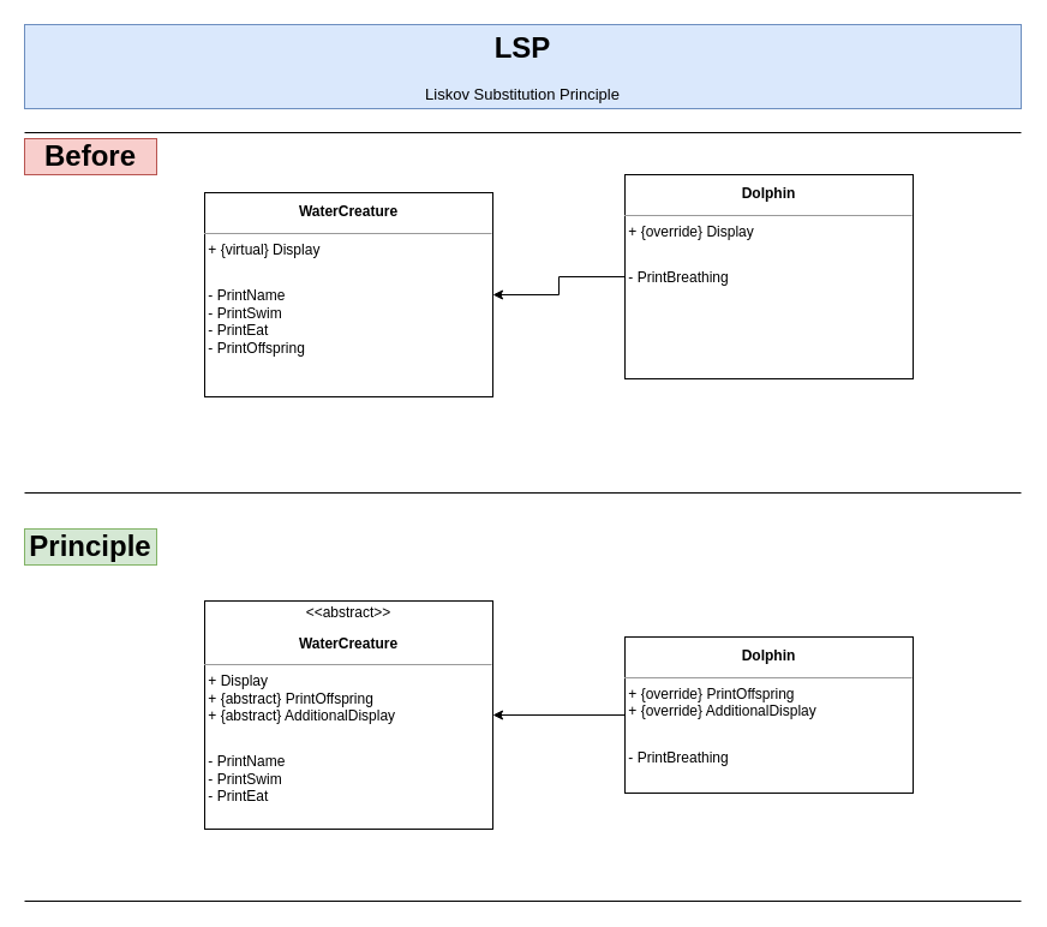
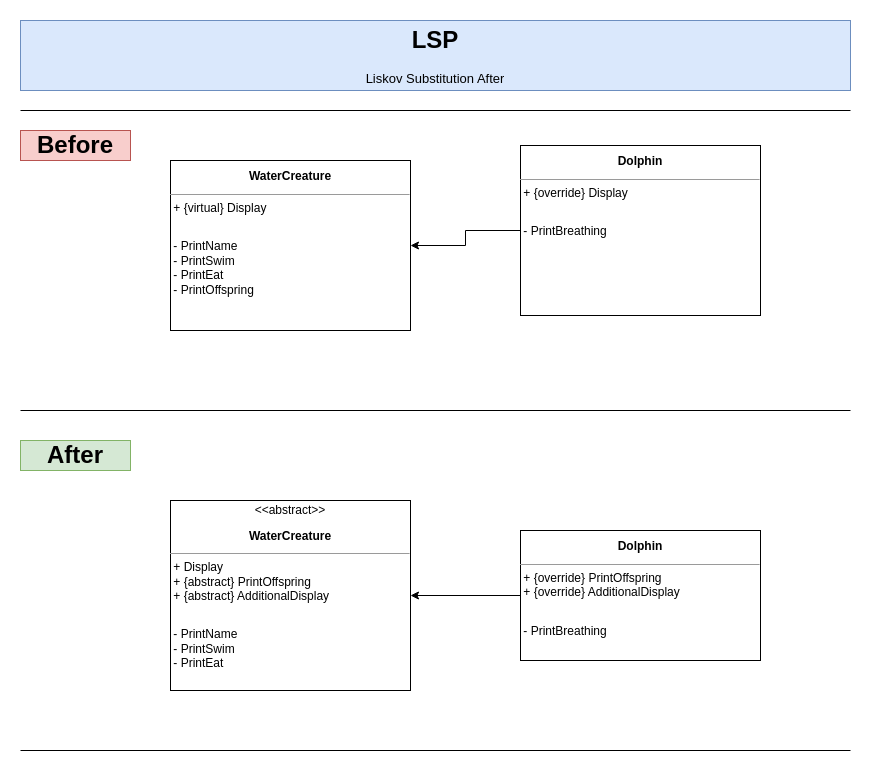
  <mxCell id="0" />
  <mxCell id="1" parent="0" />
- <mxCell id="2" value="&lt;h1 style=&quot;&quot;&gt;LSP&lt;/h1&gt;&lt;p style=&quot;font-size: 13px;&quot;&gt;Liskov Substitution Principle&lt;/p&gt;" style="text;html=1;strokeColor=#6c8ebf;fillColor=#dae8fc;spacing=5;spacingTop=-20;whiteSpace=wrap;overflow=hidden;rounded=0;align=center;" parent="1" vertex="1"><mxGeometry x="20" y="20" width="830" height="70" as="geometry" /></mxCell>
- <mxCell id="3" value="&lt;h1&gt;Before&lt;/h1&gt;" style="text;html=1;strokeColor=#b85450;fillColor=#f8cecc;align=center;verticalAlign=middle;whiteSpace=wrap;rounded=0;" parent="1" vertex="1"><mxGeometry x="20" y="115" width="110" height="30" as="geometry" /></mxCell>
- <mxCell id="4" value="&lt;h1&gt;Principle&lt;/h1&gt;" style="text;html=1;strokeColor=#82b366;fillColor=#d5e8d4;align=center;verticalAlign=middle;whiteSpace=wrap;rounded=0;" parent="1" vertex="1"><mxGeometry x="20" y="440" width="110" height="30" as="geometry" /></mxCell>
+ <mxCell id="2" value="&lt;h1 style=&quot;&quot;&gt;LSP&lt;/h1&gt;&lt;p style=&quot;font-size: 13px;&quot;&gt;Liskov Substitution After&lt;/p&gt;" style="text;html=1;strokeColor=#6c8ebf;fillColor=#dae8fc;spacing=5;spacingTop=-20;whiteSpace=wrap;overflow=hidden;rounded=0;align=center;" parent="1" vertex="1"><mxGeometry x="20" y="20" width="830" height="70" as="geometry" /></mxCell>
+ <mxCell id="3" value="&lt;h1&gt;Before&lt;/h1&gt;" style="text;html=1;strokeColor=#b85450;fillColor=#f8cecc;align=center;verticalAlign=middle;whiteSpace=wrap;rounded=0;" parent="1" vertex="1"><mxGeometry x="20" y="130" width="110" height="30" as="geometry" /></mxCell>
+ <mxCell id="4" value="&lt;h1&gt;After&lt;/h1&gt;" style="text;html=1;strokeColor=#82b366;fillColor=#d5e8d4;align=center;verticalAlign=middle;whiteSpace=wrap;rounded=0;" parent="1" vertex="1"><mxGeometry x="20" y="440" width="110" height="30" as="geometry" /></mxCell>
  <mxCell id="5" value="" style="endArrow=none;html=1;rounded=0;" parent="1" edge="1"><mxGeometry width="50" height="50" relative="1" as="geometry"><mxPoint x="20" y="410" as="sourcePoint" /><mxPoint x="850" y="410" as="targetPoint" /></mxGeometry></mxCell>
  <mxCell id="6" value="" style="endArrow=none;html=1;rounded=0;" parent="1" edge="1"><mxGeometry width="50" height="50" relative="1" as="geometry"><mxPoint x="20" y="750" as="sourcePoint" /><mxPoint x="850" y="750" as="targetPoint" /></mxGeometry></mxCell>
  <mxCell id="7" value="" style="endArrow=none;html=1;rounded=0;" parent="1" edge="1"><mxGeometry width="50" height="50" relative="1" as="geometry"><mxPoint x="20" y="110" as="sourcePoint" /><mxPoint x="850" y="110" as="targetPoint" /></mxGeometry></mxCell>
  <mxCell id="8" style="edgeStyle=orthogonalEdgeStyle;rounded=0;orthogonalLoop=1;jettySize=auto;html=1;entryX=-0.013;entryY=0.31;entryDx=0;entryDy=0;entryPerimeter=0;" parent="1" edge="1"><mxGeometry relative="1" as="geometry"><mxPoint x="330" y="270" as="sourcePoint" /></mxGeometry></mxCell>
  <mxCell id="9" value="&lt;p style=&quot;text-align: center; margin: 4px 0px 0px; line-height: 200%;&quot;&gt;&lt;b&gt;WaterCreature&lt;/b&gt;&lt;br&gt;&lt;/p&gt;&lt;hr style=&quot;line-height: 200%;&quot; size=&quot;1&quot;&gt;&lt;p style=&quot;margin: 0px 0px 0px 4px; line-height: 200%;&quot;&gt;&lt;/p&gt;&amp;nbsp;+ {virtual} Display&lt;p style=&quot;margin: 0px 0px 0px 4px; line-height: 200%;&quot;&gt;&lt;span style=&quot;background-color: initial;&quot;&gt;&lt;br&gt;&lt;/span&gt;&lt;/p&gt;&amp;nbsp;- PrintName&lt;br&gt;&amp;nbsp;- PrintSwim&lt;br&gt;&lt;div&gt;&amp;nbsp;- PrintEat&lt;br&gt;&lt;/div&gt;&lt;div&gt;&amp;nbsp;- PrintOffspring&lt;br&gt;&lt;/div&gt;" style="verticalAlign=top;align=left;overflow=fill;fontSize=12;fontFamily=Helvetica;html=1;whiteSpace=wrap;" vertex="1" parent="1"><mxGeometry x="170" y="160" width="240" height="170" as="geometry" /></mxCell>
  <mxCell id="10" style="edgeStyle=orthogonalEdgeStyle;rounded=0;orthogonalLoop=1;jettySize=auto;html=1;" edge="1" parent="1" source="11" target="9"><mxGeometry relative="1" as="geometry" /></mxCell>
  <mxCell id="11" value="&lt;p style=&quot;text-align: center; margin: 4px 0px 0px; line-height: 200%;&quot;&gt;&lt;b&gt;Dolphin&lt;/b&gt;&lt;br&gt;&lt;/p&gt;&lt;hr style=&quot;line-height: 200%;&quot; size=&quot;1&quot;&gt;&lt;p style=&quot;margin: 0px 0px 0px 4px; line-height: 200%;&quot;&gt;&lt;/p&gt;&amp;nbsp;+ {override} Display&lt;p style=&quot;margin: 0px 0px 0px 4px; line-height: 200%;&quot;&gt;&lt;span style=&quot;background-color: initial;&quot;&gt;&lt;br&gt;&lt;/span&gt;&lt;/p&gt;&amp;nbsp;- PrintBreathing" style="verticalAlign=top;align=left;overflow=fill;fontSize=12;fontFamily=Helvetica;html=1;whiteSpace=wrap;" vertex="1" parent="1"><mxGeometry x="520" y="145" width="240" height="170" as="geometry" /></mxCell>
  <mxCell id="12" value="&lt;div style=&quot;text-align: center; line-height: 180%;&quot;&gt;&lt;span style=&quot;background-color: initial;&quot;&gt;&amp;lt;&amp;lt;abstract&amp;gt;&amp;gt;&lt;/span&gt;&lt;/div&gt;&lt;p style=&quot;text-align: center; margin: 4px 0px 0px; line-height: 180%;&quot;&gt;&lt;b&gt;WaterCreature&lt;/b&gt;&lt;br&gt;&lt;/p&gt;&lt;hr style=&quot;line-height: 200%;&quot; size=&quot;1&quot;&gt;&lt;p style=&quot;margin: 0px 0px 0px 4px; line-height: 200%;&quot;&gt;&lt;/p&gt;&amp;nbsp;+ Display&lt;br&gt;&amp;nbsp;+ {abstract} PrintOffspring&lt;br&gt;&amp;nbsp;+ {abstract} AdditionalDisplay&lt;br&gt;&lt;p style=&quot;margin: 0px 0px 0px 4px; line-height: 200%;&quot;&gt;&lt;span style=&quot;background-color: initial;&quot;&gt;&lt;br&gt;&lt;/span&gt;&lt;/p&gt;&amp;nbsp;- PrintName&lt;br&gt;&amp;nbsp;- PrintSwim&lt;br&gt;&lt;div&gt;&amp;nbsp;- PrintEat&lt;br&gt;&lt;/div&gt;&lt;div&gt;&amp;nbsp;&lt;br&gt;&lt;/div&gt;" style="verticalAlign=top;align=left;overflow=fill;fontSize=12;fontFamily=Helvetica;html=1;whiteSpace=wrap;" vertex="1" parent="1"><mxGeometry x="170" y="500" width="240" height="190" as="geometry" /></mxCell>
  <mxCell id="13" style="edgeStyle=orthogonalEdgeStyle;rounded=0;orthogonalLoop=1;jettySize=auto;html=1;" edge="1" parent="1" source="14" target="12"><mxGeometry relative="1" as="geometry" /></mxCell>
  <mxCell id="14" value="&lt;p style=&quot;text-align: center; margin: 4px 0px 0px; line-height: 200%;&quot;&gt;&lt;b&gt;Dolphin&lt;/b&gt;&lt;br&gt;&lt;/p&gt;&lt;hr style=&quot;line-height: 200%;&quot; size=&quot;1&quot;&gt;&lt;p style=&quot;margin: 0px 0px 0px 4px; line-height: 200%;&quot;&gt;&lt;/p&gt;&amp;nbsp;+ {override} PrintOffspring&lt;br style=&quot;border-color: var(--border-color);&quot;&gt;&amp;nbsp;+ {override} AdditionalDisplay&lt;p style=&quot;margin: 0px 0px 0px 4px; line-height: 200%;&quot;&gt;&lt;span style=&quot;background-color: initial;&quot;&gt;&lt;br&gt;&lt;/span&gt;&lt;/p&gt;&amp;nbsp;- PrintBreathing" style="verticalAlign=top;align=left;overflow=fill;fontSize=12;fontFamily=Helvetica;html=1;whiteSpace=wrap;" vertex="1" parent="1"><mxGeometry x="520" y="530" width="240" height="130" as="geometry" /></mxCell>
